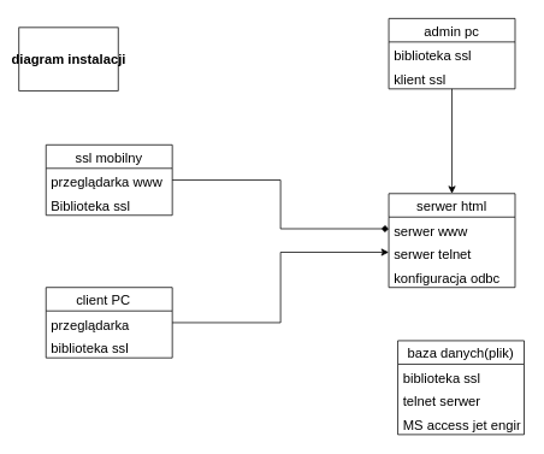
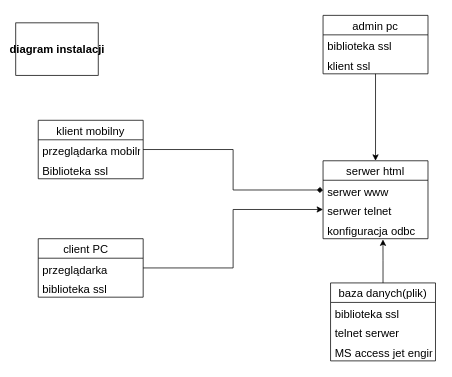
  <mxCell id="0" />
  <mxCell id="1" parent="0" />
  <mxCell id="2" value="&lt;font style=&quot;font-size: 15px&quot;&gt;&lt;b&gt;diagram instalacji&lt;/b&gt;&lt;/font&gt;" style="html=1;" vertex="1" parent="1"><mxGeometry x="20" y="30" width="110" height="70" as="geometry" /></mxCell>
  <mxCell id="3" value="client PC   " style="swimlane;fontStyle=0;childLayout=stackLayout;horizontal=1;startSize=26;fillColor=none;horizontalStack=0;resizeParent=1;resizeParentMax=0;resizeLast=0;collapsible=1;marginBottom=0;fontSize=15;" vertex="1" parent="1"><mxGeometry x="50" y="318" width="140" height="78" as="geometry" /></mxCell>
  <mxCell id="4" value="przeglądarka" style="text;strokeColor=none;fillColor=none;align=left;verticalAlign=top;spacingLeft=4;spacingRight=4;overflow=hidden;rotatable=0;points=[[0,0.5],[1,0.5]];portConstraint=eastwest;fontSize=15;" vertex="1" parent="3"><mxGeometry y="26" width="140" height="26" as="geometry" /></mxCell>
  <mxCell id="5" value="biblioteka ssl" style="text;strokeColor=none;fillColor=none;align=left;verticalAlign=top;spacingLeft=4;spacingRight=4;overflow=hidden;rotatable=0;points=[[0,0.5],[1,0.5]];portConstraint=eastwest;fontSize=15;" vertex="1" parent="3"><mxGeometry y="52" width="140" height="26" as="geometry" /></mxCell>
- <mxCell id="6" value="ssl mobilny" style="swimlane;fontStyle=0;childLayout=stackLayout;horizontal=1;startSize=26;fillColor=none;horizontalStack=0;resizeParent=1;resizeParentMax=0;resizeLast=0;collapsible=1;marginBottom=0;fontSize=15;" vertex="1" parent="1"><mxGeometry x="50" y="160" width="140" height="78" as="geometry" /></mxCell>
- <mxCell id="7" value="przeglądarka www" style="text;strokeColor=none;fillColor=none;align=left;verticalAlign=top;spacingLeft=4;spacingRight=4;overflow=hidden;rotatable=0;points=[[0,0.5],[1,0.5]];portConstraint=eastwest;fontSize=15;" vertex="1" parent="6"><mxGeometry y="26" width="140" height="26" as="geometry" /></mxCell>
+ <mxCell id="6" value="klient mobilny" style="swimlane;fontStyle=0;childLayout=stackLayout;horizontal=1;startSize=26;fillColor=none;horizontalStack=0;resizeParent=1;resizeParentMax=0;resizeLast=0;collapsible=1;marginBottom=0;fontSize=15;" vertex="1" parent="1"><mxGeometry x="50" y="160" width="140" height="78" as="geometry" /></mxCell>
+ <mxCell id="7" value="przeglądarka mobilna" style="text;strokeColor=none;fillColor=none;align=left;verticalAlign=top;spacingLeft=4;spacingRight=4;overflow=hidden;rotatable=0;points=[[0,0.5],[1,0.5]];portConstraint=eastwest;fontSize=15;" vertex="1" parent="6"><mxGeometry y="26" width="140" height="26" as="geometry" /></mxCell>
  <mxCell id="8" value="Biblioteka ssl" style="text;strokeColor=none;fillColor=none;align=left;verticalAlign=top;spacingLeft=4;spacingRight=4;overflow=hidden;rotatable=0;points=[[0,0.5],[1,0.5]];portConstraint=eastwest;fontSize=15;" vertex="1" parent="6"><mxGeometry y="52" width="140" height="26" as="geometry" /></mxCell>
  <mxCell id="9" value="serwer html" style="swimlane;fontStyle=0;childLayout=stackLayout;horizontal=1;startSize=26;fillColor=none;horizontalStack=0;resizeParent=1;resizeParentMax=0;resizeLast=0;collapsible=1;marginBottom=0;fontSize=15;" vertex="1" parent="1"><mxGeometry x="430" y="214" width="140" height="104" as="geometry" /></mxCell>
  <mxCell id="10" value="serwer www" style="text;strokeColor=none;fillColor=none;align=left;verticalAlign=top;spacingLeft=4;spacingRight=4;overflow=hidden;rotatable=0;points=[[0,0.5],[1,0.5]];portConstraint=eastwest;fontSize=15;" vertex="1" parent="9"><mxGeometry y="26" width="140" height="26" as="geometry" /></mxCell>
  <mxCell id="11" value="serwer telnet" style="text;strokeColor=none;fillColor=none;align=left;verticalAlign=top;spacingLeft=4;spacingRight=4;overflow=hidden;rotatable=0;points=[[0,0.5],[1,0.5]];portConstraint=eastwest;fontSize=15;" vertex="1" parent="9"><mxGeometry y="52" width="140" height="26" as="geometry" /></mxCell>
  <mxCell id="12" value="konfiguracja odbc" style="text;strokeColor=none;fillColor=none;align=left;verticalAlign=top;spacingLeft=4;spacingRight=4;overflow=hidden;rotatable=0;points=[[0,0.5],[1,0.5]];portConstraint=eastwest;fontSize=15;" vertex="1" parent="9"><mxGeometry y="78" width="140" height="26" as="geometry" /></mxCell>
  <mxCell id="13" style="edgeStyle=orthogonalEdgeStyle;rounded=0;orthogonalLoop=1;jettySize=auto;html=1;fontSize=15;endArrow=diamond;" edge="1" parent="1" source="7" target="10"><mxGeometry relative="1" as="geometry" /></mxCell>
  <mxCell id="14" style="edgeStyle=orthogonalEdgeStyle;rounded=0;orthogonalLoop=1;jettySize=auto;html=1;entryX=0;entryY=0.5;entryDx=0;entryDy=0;fontSize=15;" edge="1" parent="1" source="4" target="11"><mxGeometry relative="1" as="geometry" /></mxCell>
+ <mxCell id="15" style="edgeStyle=orthogonalEdgeStyle;rounded=0;orthogonalLoop=1;jettySize=auto;html=1;fontSize=15;entryX=0.571;entryY=1.038;entryDx=0;entryDy=0;entryPerimeter=0;" edge="1" parent="1" source="16" target="12"><mxGeometry relative="1" as="geometry" /></mxCell>
  <mxCell id="16" value="baza danych(plik)" style="swimlane;fontStyle=0;childLayout=stackLayout;horizontal=1;startSize=26;fillColor=none;horizontalStack=0;resizeParent=1;resizeParentMax=0;resizeLast=0;collapsible=1;marginBottom=0;fontSize=15;" vertex="1" parent="1"><mxGeometry x="440" y="377" width="140" height="104" as="geometry" /></mxCell>
  <mxCell id="17" value="biblioteka ssl" style="text;strokeColor=none;fillColor=none;align=left;verticalAlign=top;spacingLeft=4;spacingRight=4;overflow=hidden;rotatable=0;points=[[0,0.5],[1,0.5]];portConstraint=eastwest;fontSize=15;" vertex="1" parent="16"><mxGeometry y="26" width="140" height="26" as="geometry" /></mxCell>
  <mxCell id="18" value="telnet serwer" style="text;strokeColor=none;fillColor=none;align=left;verticalAlign=top;spacingLeft=4;spacingRight=4;overflow=hidden;rotatable=0;points=[[0,0.5],[1,0.5]];portConstraint=eastwest;fontSize=15;" vertex="1" parent="16"><mxGeometry y="52" width="140" height="26" as="geometry" /></mxCell>
  <mxCell id="19" value="MS access jet engine" style="text;strokeColor=none;fillColor=none;align=left;verticalAlign=top;spacingLeft=4;spacingRight=4;overflow=hidden;rotatable=0;points=[[0,0.5],[1,0.5]];portConstraint=eastwest;fontSize=15;" vertex="1" parent="16"><mxGeometry y="78" width="140" height="26" as="geometry" /></mxCell>
  <mxCell id="20" style="edgeStyle=orthogonalEdgeStyle;rounded=0;orthogonalLoop=1;jettySize=auto;html=1;fontSize=15;" edge="1" parent="1" source="21" target="9"><mxGeometry relative="1" as="geometry" /></mxCell>
  <mxCell id="21" value="admin pc" style="swimlane;fontStyle=0;childLayout=stackLayout;horizontal=1;startSize=26;fillColor=none;horizontalStack=0;resizeParent=1;resizeParentMax=0;resizeLast=0;collapsible=1;marginBottom=0;fontSize=15;" vertex="1" parent="1"><mxGeometry x="430" y="20" width="140" height="78" as="geometry" /></mxCell>
  <mxCell id="22" value="biblioteka ssl" style="text;strokeColor=none;fillColor=none;align=left;verticalAlign=top;spacingLeft=4;spacingRight=4;overflow=hidden;rotatable=0;points=[[0,0.5],[1,0.5]];portConstraint=eastwest;fontSize=15;" vertex="1" parent="21"><mxGeometry y="26" width="140" height="26" as="geometry" /></mxCell>
  <mxCell id="23" value="klient ssl" style="text;strokeColor=none;fillColor=none;align=left;verticalAlign=top;spacingLeft=4;spacingRight=4;overflow=hidden;rotatable=0;points=[[0,0.5],[1,0.5]];portConstraint=eastwest;fontSize=15;" vertex="1" parent="21"><mxGeometry y="52" width="140" height="26" as="geometry" /></mxCell>
